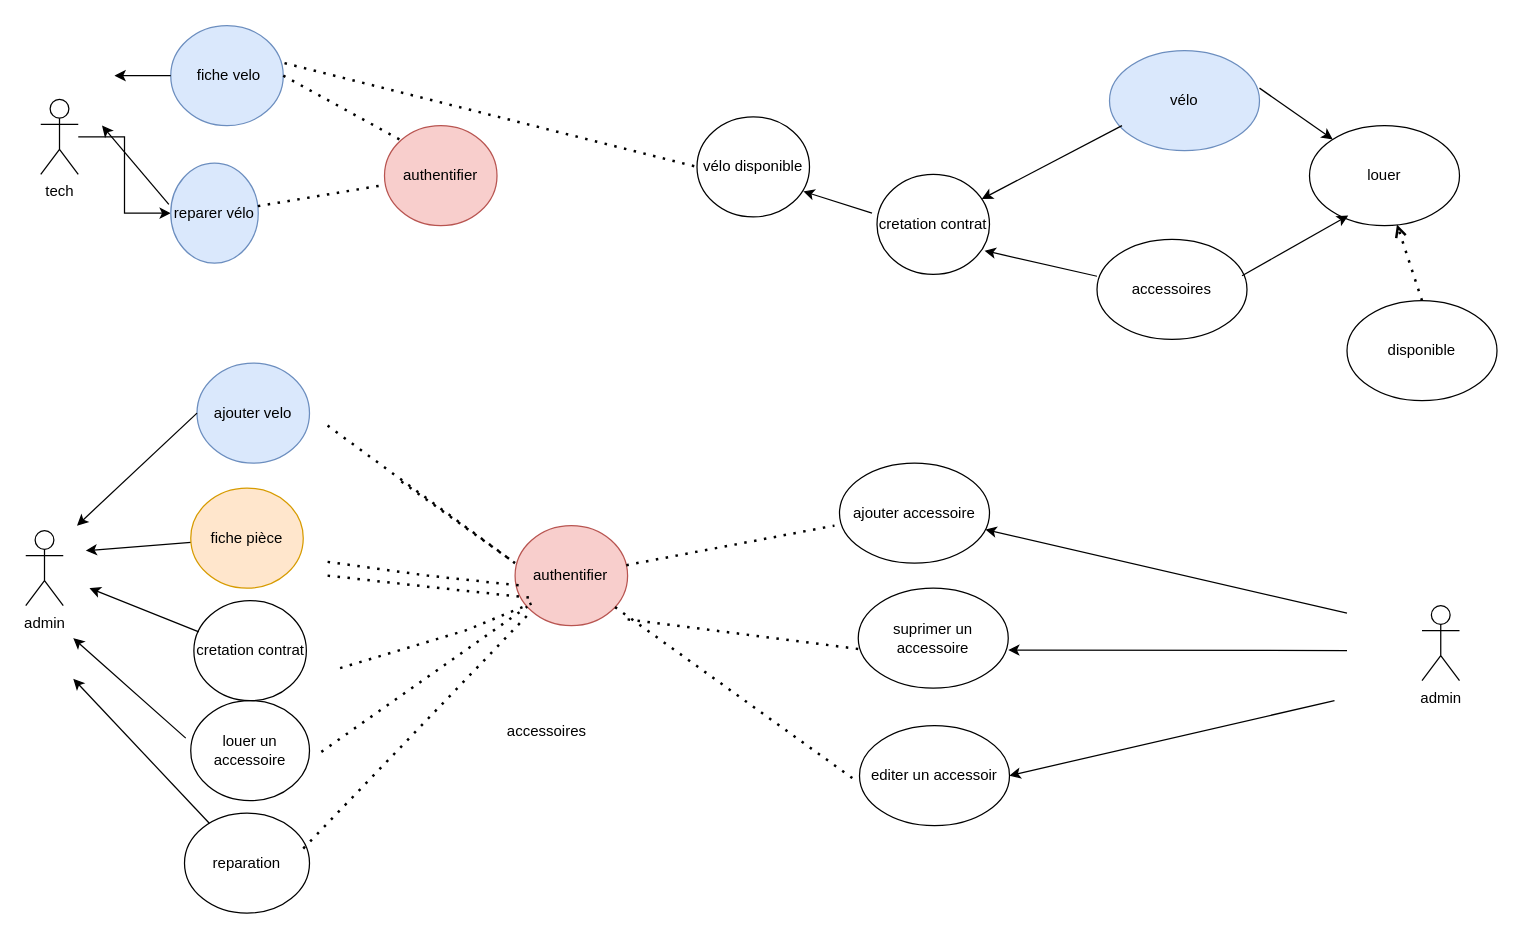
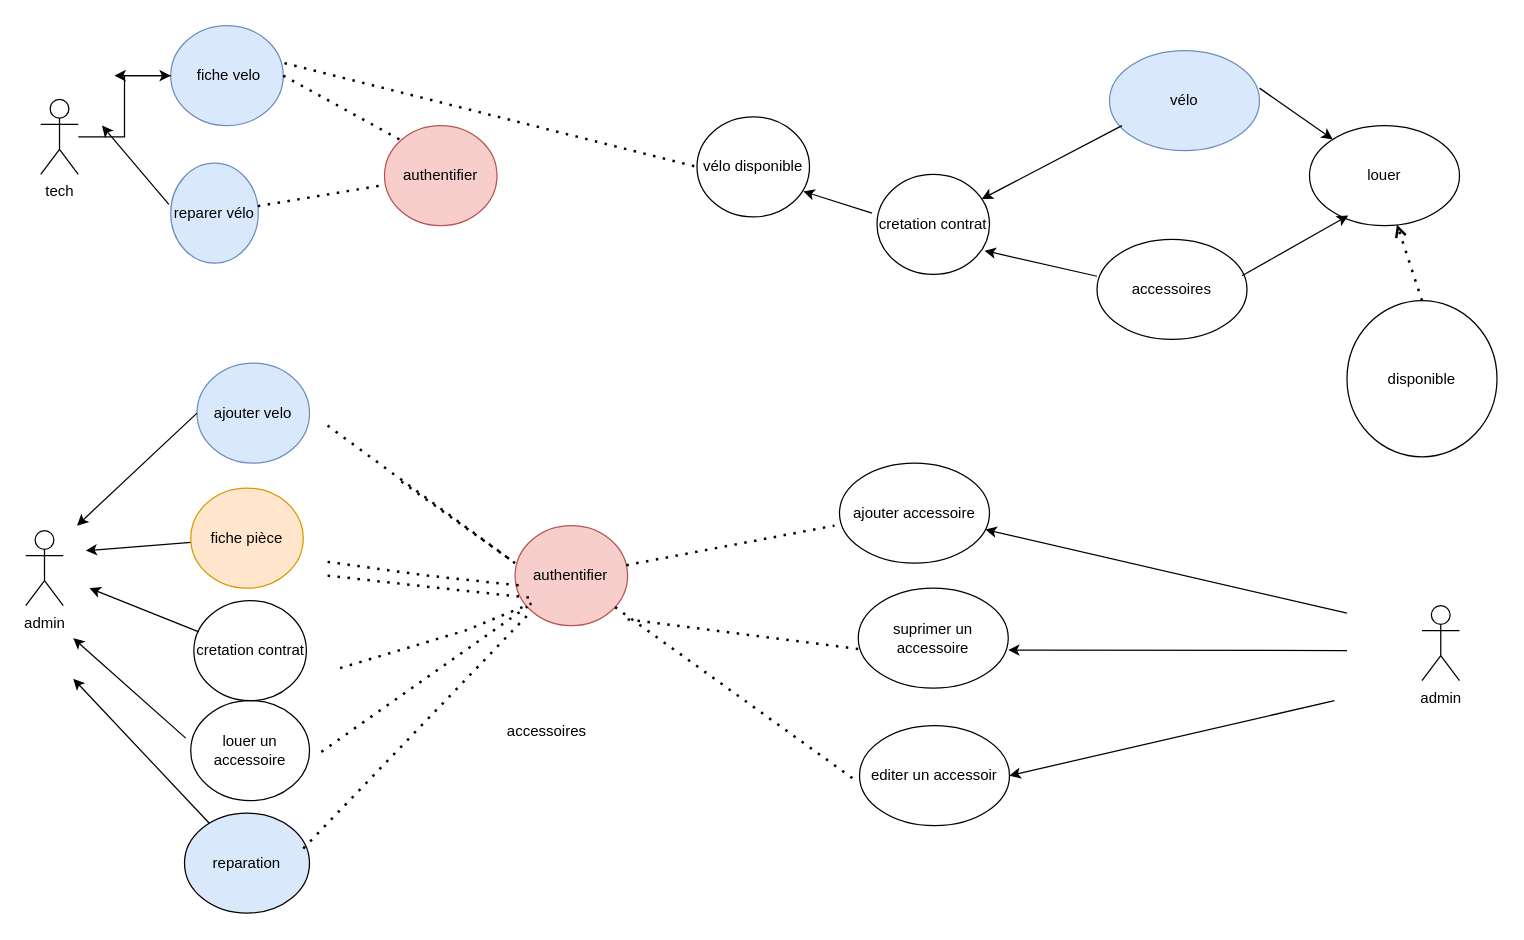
  <mxCell id="0" />
  <mxCell id="1" parent="0" />
- <mxCell id="2" value="" style="edgeStyle=orthogonalEdgeStyle;rounded=0;orthogonalLoop=1;jettySize=auto;html=1;" edge="1" parent="1" source="3" target="19"><mxGeometry relative="1" as="geometry" /></mxCell>
+ <mxCell id="2" value="" style="edgeStyle=orthogonalEdgeStyle;rounded=0;orthogonalLoop=1;jettySize=auto;html=1;" edge="1" parent="1" source="3" target="12"><mxGeometry relative="1" as="geometry" /></mxCell>
  <mxCell id="3" value="tech" style="shape=umlActor;verticalLabelPosition=bottom;verticalAlign=top;html=1;outlineConnect=0;" vertex="1" parent="1"><mxGeometry x="32" y="79" width="30" height="60" as="geometry" /></mxCell>
  <mxCell id="4" value="admin" style="shape=umlActor;verticalLabelPosition=bottom;verticalAlign=top;html=1;outlineConnect=0;" vertex="1" parent="1"><mxGeometry x="20" y="424" width="30" height="60" as="geometry" /></mxCell>
  <mxCell id="5" value="louer " style="ellipse;whiteSpace=wrap;html=1;" vertex="1" parent="1"><mxGeometry x="1047" y="100" width="120" height="80" as="geometry" /></mxCell>
  <mxCell id="6" value="accessoires" style="ellipse;whiteSpace=wrap;html=1;" vertex="1" parent="1"><mxGeometry x="877" y="191" width="120" height="80" as="geometry" /></mxCell>
  <mxCell id="7" value="vélo " style="ellipse;whiteSpace=wrap;html=1;fillColor=#dae8fc;strokeColor=#6c8ebf;" vertex="1" parent="1"><mxGeometry x="887" y="40" width="120" height="80" as="geometry" /></mxCell>
- <mxCell id="8" value="disponible " style="ellipse;whiteSpace=wrap;html=1;" vertex="1" parent="1"><mxGeometry x="1077" y="240" width="120" height="80" as="geometry" /></mxCell>
+ <mxCell id="8" value="disponible " style="ellipse;whiteSpace=wrap;html=1;" vertex="1" parent="1"><mxGeometry x="1077" y="240" width="120" height="125" as="geometry" /></mxCell>
  <mxCell id="9" value="" style="endArrow=open;dashed=1;html=1;dashPattern=1 3;strokeWidth=2;rounded=0;exitX=0.5;exitY=0;exitDx=0;exitDy=0;entryX=0.583;entryY=0.988;entryDx=0;entryDy=0;entryPerimeter=0;" edge="1" parent="1" source="8" target="5"><mxGeometry width="50" height="50" relative="1" as="geometry"><mxPoint x="1067" y="230" as="sourcePoint" /><mxPoint x="1087" y="190" as="targetPoint" /></mxGeometry></mxCell>
  <mxCell id="10" value="" style="endArrow=classic;html=1;rounded=0;entryX=0.258;entryY=0.9;entryDx=0;entryDy=0;entryPerimeter=0;exitX=0.967;exitY=0.363;exitDx=0;exitDy=0;exitPerimeter=0;" edge="1" parent="1" source="6" target="5"><mxGeometry width="50" height="50" relative="1" as="geometry"><mxPoint x="1027" y="200" as="sourcePoint" /><mxPoint x="1057" y="170" as="targetPoint" /><Array as="points" /></mxGeometry></mxCell>
  <mxCell id="11" value="" style="endArrow=classic;html=1;rounded=0;" edge="1" parent="1" target="5"><mxGeometry width="50" height="50" relative="1" as="geometry"><mxPoint x="1007" y="70" as="sourcePoint" /><mxPoint x="1057" y="20" as="targetPoint" /></mxGeometry></mxCell>
  <mxCell id="12" value="&amp;nbsp;fiche velo" style="ellipse;whiteSpace=wrap;html=1;fillColor=#dae8fc;strokeColor=#6c8ebf;" vertex="1" parent="1"><mxGeometry x="136" y="20" width="90" height="80" as="geometry" /></mxCell>
  <mxCell id="13" value="louer un accessoire" style="ellipse;whiteSpace=wrap;html=1;" vertex="1" parent="1"><mxGeometry x="152" y="560" width="95" height="80" as="geometry" /></mxCell>
  <mxCell id="14" value="accessoires" style="text;html=1;align=center;verticalAlign=middle;whiteSpace=wrap;rounded=0;" vertex="1" parent="1"><mxGeometry x="407" y="570" width="60" height="30" as="geometry" /></mxCell>
  <mxCell id="15" value="editer un accessoir" style="ellipse;whiteSpace=wrap;html=1;" vertex="1" parent="1"><mxGeometry x="687" y="580" width="120" height="80" as="geometry" /></mxCell>
- <mxCell id="16" value="reparation" style="ellipse;whiteSpace=wrap;html=1;" vertex="1" parent="1"><mxGeometry x="147" y="650" width="100" height="80" as="geometry" /></mxCell>
+ <mxCell id="16" value="reparation" style="ellipse;whiteSpace=wrap;html=1;fillColor=#dae8fc;" vertex="1" parent="1"><mxGeometry x="147" y="650" width="100" height="80" as="geometry" /></mxCell>
  <mxCell id="17" value="admin" style="shape=umlActor;verticalLabelPosition=bottom;verticalAlign=top;html=1;outlineConnect=0;" vertex="1" parent="1"><mxGeometry x="1137" y="484" width="30" height="60" as="geometry" /></mxCell>
  <mxCell id="18" value="" style="endArrow=classic;html=1;rounded=0;" edge="1" parent="1"><mxGeometry width="50" height="50" relative="1" as="geometry"><mxPoint x="1077" y="520" as="sourcePoint" /><mxPoint x="806" y="519.5" as="targetPoint" /></mxGeometry></mxCell>
  <mxCell id="19" value="reparer vélo " style="ellipse;whiteSpace=wrap;html=1;fillColor=#dae8fc;strokeColor=#6c8ebf;" vertex="1" parent="1"><mxGeometry x="136" y="130" width="70" height="80" as="geometry" /></mxCell>
  <mxCell id="20" value="ajouter velo" style="ellipse;whiteSpace=wrap;html=1;fillColor=#dae8fc;strokeColor=#6c8ebf;" vertex="1" parent="1"><mxGeometry x="157" y="290" width="90" height="80" as="geometry" /></mxCell>
  <mxCell id="21" value="" style="endArrow=classic;html=1;rounded=0;" edge="1" parent="1" source="33"><mxGeometry width="50" height="50" relative="1" as="geometry"><mxPoint x="199.162" y="434.967" as="sourcePoint" /><mxPoint x="68" y="440" as="targetPoint" /></mxGeometry></mxCell>
  <mxCell id="22" value="" style="endArrow=classic;html=1;rounded=0;exitX=0;exitY=0.5;exitDx=0;exitDy=0;" edge="1" parent="1" source="20"><mxGeometry width="50" height="50" relative="1" as="geometry"><mxPoint x="158" y="390" as="sourcePoint" /><mxPoint x="61" y="420" as="targetPoint" /><Array as="points" /></mxGeometry></mxCell>
  <mxCell id="23" value="" style="endArrow=classic;html=1;rounded=0;exitX=0;exitY=0.5;exitDx=0;exitDy=0;" edge="1" parent="1" source="12"><mxGeometry width="50" height="50" relative="1" as="geometry"><mxPoint x="291" y="165" as="sourcePoint" /><mxPoint x="91" y="60" as="targetPoint" /><Array as="points"><mxPoint x="91" y="60" /></Array></mxGeometry></mxCell>
  <mxCell id="24" value="cretation contrat" style="ellipse;whiteSpace=wrap;html=1;" vertex="1" parent="1"><mxGeometry x="154.5" y="480" width="90" height="80" as="geometry" /></mxCell>
  <mxCell id="25" value="ajouter accessoire " style="ellipse;whiteSpace=wrap;html=1;" vertex="1" parent="1"><mxGeometry x="671" y="370" width="120" height="80" as="geometry" /></mxCell>
  <mxCell id="26" value="suprimer un accessoire " style="ellipse;whiteSpace=wrap;html=1;" vertex="1" parent="1"><mxGeometry x="686" y="470" width="120" height="80" as="geometry" /></mxCell>
  <mxCell id="27" value="authentifier" style="ellipse;whiteSpace=wrap;html=1;fillColor=#f8cecc;strokeColor=#b85450;" vertex="1" parent="1"><mxGeometry x="411.47" y="420" width="90" height="80" as="geometry" /></mxCell>
  <mxCell id="28" value="vélo disponible" style="ellipse;whiteSpace=wrap;html=1;" vertex="1" parent="1"><mxGeometry x="557" y="93" width="90" height="80" as="geometry" /></mxCell>
  <mxCell id="29" value="" style="endArrow=none;dashed=1;html=1;dashPattern=1 3;strokeWidth=2;rounded=0;entryX=0;entryY=0.5;entryDx=0;entryDy=0;" edge="1" parent="1" target="28"><mxGeometry width="50" height="50" relative="1" as="geometry"><mxPoint x="227" y="50" as="sourcePoint" /><mxPoint x="557" y="157" as="targetPoint" /></mxGeometry></mxCell>
  <mxCell id="30" value="cretation contrat" style="ellipse;whiteSpace=wrap;html=1;" vertex="1" parent="1"><mxGeometry x="701" y="139" width="90" height="80" as="geometry" /></mxCell>
  <mxCell id="31" value="" style="endArrow=classic;html=1;rounded=0;" edge="1" parent="1"><mxGeometry width="50" height="50" relative="1" as="geometry"><mxPoint x="697" y="170" as="sourcePoint" /><mxPoint x="642" y="152.56" as="targetPoint" /><Array as="points" /></mxGeometry></mxCell>
  <mxCell id="32" value="" style="endArrow=classic;html=1;rounded=0;exitX=-0.022;exitY=0.413;exitDx=0;exitDy=0;exitPerimeter=0;" edge="1" parent="1" source="19"><mxGeometry width="50" height="50" relative="1" as="geometry"><mxPoint x="221" y="191" as="sourcePoint" /><mxPoint x="81" y="100" as="targetPoint" /></mxGeometry></mxCell>
  <mxCell id="33" value="fiche&amp;nbsp;pièce " style="ellipse;whiteSpace=wrap;html=1;fillColor=#ffe6cc;strokeColor=#d79b00;" vertex="1" parent="1"><mxGeometry x="152" y="390" width="90" height="80" as="geometry" /></mxCell>
  <mxCell id="34" value="" style="endArrow=classic;html=1;rounded=0;exitX=0.044;exitY=0.313;exitDx=0;exitDy=0;exitPerimeter=0;" edge="1" parent="1" source="24"><mxGeometry width="50" height="50" relative="1" as="geometry"><mxPoint x="163" y="492" as="sourcePoint" /><mxPoint x="71" y="470" as="targetPoint" /><Array as="points" /></mxGeometry></mxCell>
  <mxCell id="35" value="" style="endArrow=classic;html=1;rounded=0;entryX=0.956;entryY=0.763;entryDx=0;entryDy=0;entryPerimeter=0;" edge="1" parent="1" target="30"><mxGeometry width="50" height="50" relative="1" as="geometry"><mxPoint x="877" y="220.5" as="sourcePoint" /><mxPoint x="807" y="220.5" as="targetPoint" /></mxGeometry></mxCell>
  <mxCell id="36" value="" style="endArrow=classic;html=1;rounded=0;" edge="1" parent="1" target="30"><mxGeometry width="50" height="50" relative="1" as="geometry"><mxPoint x="897" y="100" as="sourcePoint" /><mxPoint x="647" y="173.56" as="targetPoint" /><Array as="points"><mxPoint x="897" y="100" /></Array></mxGeometry></mxCell>
  <mxCell id="37" value="" style="endArrow=classic;html=1;rounded=0;" edge="1" parent="1" source="16"><mxGeometry width="50" height="50" relative="1" as="geometry"><mxPoint x="133" y="677.5" as="sourcePoint" /><mxPoint x="58" y="542.5" as="targetPoint" /><Array as="points" /></mxGeometry></mxCell>
  <mxCell id="38" value="" style="endArrow=classic;html=1;rounded=0;" edge="1" parent="1"><mxGeometry width="50" height="50" relative="1" as="geometry"><mxPoint x="148" y="590" as="sourcePoint" /><mxPoint x="58" y="510" as="targetPoint" /><Array as="points" /></mxGeometry></mxCell>
  <mxCell id="39" value="authentifier" style="ellipse;whiteSpace=wrap;html=1;fillColor=#f8cecc;strokeColor=#b85450;" vertex="1" parent="1"><mxGeometry x="307" y="100" width="90" height="80" as="geometry" /></mxCell>
  <mxCell id="40" value="" style="endArrow=none;dashed=1;html=1;dashPattern=1 3;strokeWidth=2;rounded=0;entryX=0.056;entryY=0.6;entryDx=0;entryDy=0;entryPerimeter=0;" edge="1" parent="1" target="27"><mxGeometry width="50" height="50" relative="1" as="geometry"><mxPoint x="261.47" y="449" as="sourcePoint" /><mxPoint x="311.47" y="399" as="targetPoint" /><Array as="points"><mxPoint x="341.47" y="460" /></Array></mxGeometry></mxCell>
  <mxCell id="41" value="" style="endArrow=none;dashed=1;html=1;dashPattern=1 3;strokeWidth=2;rounded=0;" edge="1" parent="1" source="19" target="39"><mxGeometry width="50" height="50" relative="1" as="geometry"><mxPoint x="227" y="190" as="sourcePoint" /><mxPoint x="334" y="439" as="targetPoint" /><Array as="points" /></mxGeometry></mxCell>
  <mxCell id="42" value="" style="endArrow=none;dashed=1;html=1;dashPattern=1 3;strokeWidth=2;rounded=0;entryX=0;entryY=0;entryDx=0;entryDy=0;exitX=1;exitY=0.5;exitDx=0;exitDy=0;" edge="1" parent="1" source="12" target="39"><mxGeometry width="50" height="50" relative="1" as="geometry"><mxPoint x="237" y="70" as="sourcePoint" /><mxPoint x="287" y="20" as="targetPoint" /></mxGeometry></mxCell>
  <mxCell id="43" value="" style="endArrow=none;dashed=1;html=1;dashPattern=1 3;strokeWidth=2;rounded=0;entryX=0.056;entryY=0.6;entryDx=0;entryDy=0;entryPerimeter=0;" edge="1" parent="1"><mxGeometry width="50" height="50" relative="1" as="geometry"><mxPoint x="261.47" y="460" as="sourcePoint" /><mxPoint x="426.47" y="478" as="targetPoint" /><Array as="points"><mxPoint x="351.47" y="470" /></Array></mxGeometry></mxCell>
  <mxCell id="44" value="" style="endArrow=none;dashed=1;html=1;dashPattern=1 3;strokeWidth=2;rounded=0;" edge="1" parent="1" target="27"><mxGeometry width="50" height="50" relative="1" as="geometry"><mxPoint x="256.47" y="601" as="sourcePoint" /><mxPoint x="441.47" y="520" as="targetPoint" /><Array as="points" /></mxGeometry></mxCell>
  <mxCell id="45" value="" style="endArrow=none;dashed=1;html=1;dashPattern=1 3;strokeWidth=2;rounded=0;entryX=0;entryY=1;entryDx=0;entryDy=0;" edge="1" parent="1"><mxGeometry width="50" height="50" relative="1" as="geometry"><mxPoint x="271.47" y="534" as="sourcePoint" /><mxPoint x="424.65" y="482.284" as="targetPoint" /><Array as="points"><mxPoint x="371.47" y="504" /></Array></mxGeometry></mxCell>
  <mxCell id="46" value="" style="endArrow=none;dashed=1;html=1;dashPattern=1 3;strokeWidth=2;rounded=0;entryX=0;entryY=1;entryDx=0;entryDy=0;" edge="1" parent="1" target="27"><mxGeometry width="50" height="50" relative="1" as="geometry"><mxPoint x="242.001" y="678.323" as="sourcePoint" /><mxPoint x="451.47" y="530" as="targetPoint" /><Array as="points" /></mxGeometry></mxCell>
  <mxCell id="47" value="" style="endArrow=none;dashed=1;html=1;dashPattern=1 3;strokeWidth=2;rounded=0;entryX=0;entryY=0;entryDx=0;entryDy=0;exitX=1;exitY=0.5;exitDx=0;exitDy=0;" edge="1" parent="1"><mxGeometry width="50" height="50" relative="1" as="geometry"><mxPoint x="261.47" y="340" as="sourcePoint" /><mxPoint x="319.47" y="384" as="targetPoint" /><Array as="points"><mxPoint x="411.47" y="450" /></Array></mxGeometry></mxCell>
  <mxCell id="48" value="" style="endArrow=none;dashed=1;html=1;dashPattern=1 3;strokeWidth=2;rounded=0;entryX=0;entryY=1;entryDx=0;entryDy=0;" edge="1" parent="1" source="27"><mxGeometry width="50" height="50" relative="1" as="geometry"><mxPoint x="503.47" y="815" as="sourcePoint" /><mxPoint x="685.47" y="625" as="targetPoint" /><Array as="points" /></mxGeometry></mxCell>
  <mxCell id="49" value="" style="endArrow=none;dashed=1;html=1;dashPattern=1 3;strokeWidth=2;rounded=0;" edge="1" parent="1" source="27"><mxGeometry width="50" height="50" relative="1" as="geometry"><mxPoint x="511.47" y="560" as="sourcePoint" /><mxPoint x="667" y="420" as="targetPoint" /><Array as="points" /></mxGeometry></mxCell>
  <mxCell id="50" value="" style="endArrow=none;dashed=1;html=1;dashPattern=1 3;strokeWidth=2;rounded=0;entryX=0.025;entryY=0.613;entryDx=0;entryDy=0;entryPerimeter=0;" edge="1" parent="1" target="26"><mxGeometry width="50" height="50" relative="1" as="geometry"><mxPoint x="501.47" y="495" as="sourcePoint" /><mxPoint x="681.47" y="544" as="targetPoint" /><Array as="points" /></mxGeometry></mxCell>
  <mxCell id="51" value="" style="endArrow=classic;html=1;rounded=0;" edge="1" parent="1" target="25"><mxGeometry width="50" height="50" relative="1" as="geometry"><mxPoint x="1077" y="490" as="sourcePoint" /><mxPoint x="1177" y="450" as="targetPoint" /><Array as="points" /></mxGeometry></mxCell>
  <mxCell id="52" value="" style="endArrow=classic;html=1;rounded=0;entryX=1;entryY=0.5;entryDx=0;entryDy=0;" edge="1" parent="1" target="15"><mxGeometry width="50" height="50" relative="1" as="geometry"><mxPoint x="1067" y="560" as="sourcePoint" /><mxPoint x="927" y="640" as="targetPoint" /></mxGeometry></mxCell>
